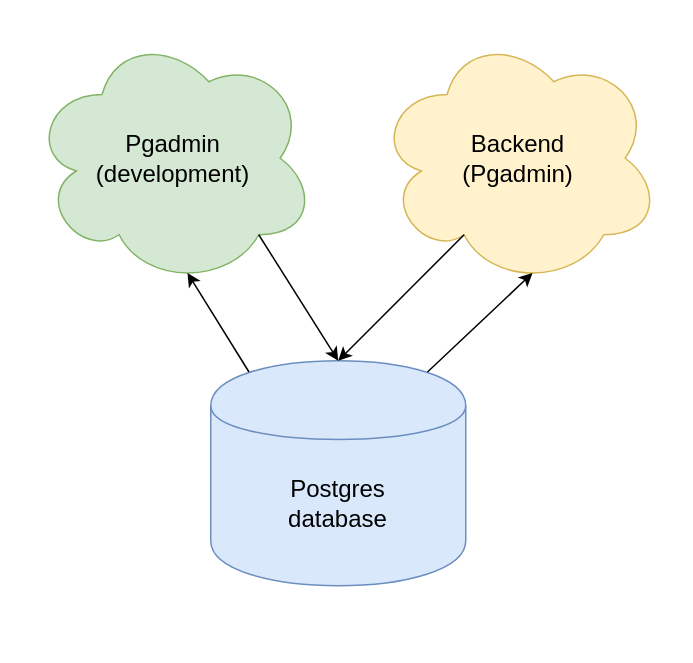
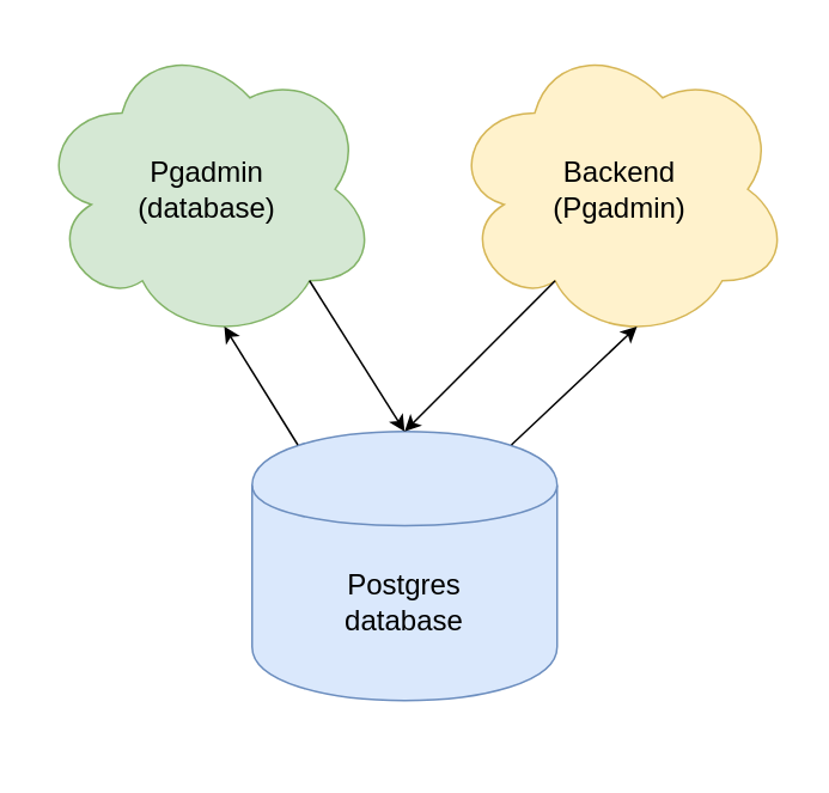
  <mxCell id="0" />
  <mxCell id="1" parent="0" />
  <mxCell id="2" value="" style="group" vertex="1" connectable="0" parent="1"><mxGeometry x="20" y="20" width="420" height="400" as="geometry" /></mxCell>
  <mxCell id="3" value="&lt;font style=&quot;font-size: 16px&quot;&gt;&lt;span&gt;Postgres&lt;/span&gt;&lt;br&gt;&lt;font style=&quot;font-size: 16px&quot;&gt;database&lt;/font&gt;&lt;br&gt;&lt;/font&gt;" style="shape=cylinder;whiteSpace=wrap;html=1;boundedLbl=1;backgroundOutline=1;fillColor=#dae8fc;strokeColor=#6c8ebf;" vertex="1" parent="2"><mxGeometry x="120" y="220" width="170" height="150" as="geometry" /></mxCell>
  <mxCell id="4" value="&lt;font style=&quot;font-size: 16px&quot;&gt;Backend&lt;br&gt;(Pgadmin)&lt;/font&gt;" style="shape=cloud;whiteSpace=wrap;html=1;fillColor=#fff2cc;strokeColor=#d6b656;" vertex="1" parent="2"><mxGeometry x="230" width="190" height="170" as="geometry" /></mxCell>
- <mxCell id="5" value="&lt;blockquote style=&quot;margin: 0 0 0 40px ; border: none ; padding: 0px&quot;&gt;&lt;/blockquote&gt;&lt;span style=&quot;font-size: 16px&quot;&gt;Pgadmin&lt;/span&gt;&lt;br&gt;&lt;font style=&quot;font-size: 16px&quot;&gt;(development)&lt;/font&gt;" style="shape=cloud;whiteSpace=wrap;html=1;fillColor=#d5e8d4;strokeColor=#82b366;" vertex="1" parent="2"><mxGeometry width="190" height="170" as="geometry" /></mxCell>
+ <mxCell id="5" value="&lt;blockquote style=&quot;margin: 0 0 0 40px ; border: none ; padding: 0px&quot;&gt;&lt;/blockquote&gt;&lt;span style=&quot;font-size: 16px&quot;&gt;Pgadmin&lt;/span&gt;&lt;br&gt;&lt;font style=&quot;font-size: 16px&quot;&gt;(database)&lt;/font&gt;" style="shape=cloud;whiteSpace=wrap;html=1;fillColor=#d5e8d4;strokeColor=#82b366;" vertex="1" parent="2"><mxGeometry width="190" height="170" as="geometry" /></mxCell>
  <mxCell id="6" value="" style="endArrow=classic;html=1;exitX=0.8;exitY=0.8;exitDx=0;exitDy=0;exitPerimeter=0;entryX=0.5;entryY=0;entryDx=0;entryDy=0;" edge="1" parent="2" source="5" target="3"><mxGeometry width="50" height="50" relative="1" as="geometry"><mxPoint x="20" y="360" as="sourcePoint" /><mxPoint x="70" y="310" as="targetPoint" /></mxGeometry></mxCell>
  <mxCell id="7" value="" style="endArrow=classic;html=1;entryX=0.55;entryY=0.95;entryDx=0;entryDy=0;entryPerimeter=0;exitX=0.85;exitY=0.05;exitDx=0;exitDy=0;exitPerimeter=0;" edge="1" parent="2" source="3" target="4"><mxGeometry width="50" height="50" relative="1" as="geometry"><mxPoint x="20" y="340" as="sourcePoint" /><mxPoint x="70" y="290" as="targetPoint" /></mxGeometry></mxCell>
  <mxCell id="8" value="" style="endArrow=classic;html=1;entryX=0.55;entryY=0.95;entryDx=0;entryDy=0;entryPerimeter=0;exitX=0.15;exitY=0.05;exitDx=0;exitDy=0;exitPerimeter=0;" edge="1" parent="2" source="3" target="5"><mxGeometry width="50" height="50" relative="1" as="geometry"><mxPoint x="90" y="240" as="sourcePoint" /><mxPoint x="50" y="420" as="targetPoint" /></mxGeometry></mxCell>
  <mxCell id="9" value="" style="endArrow=classic;html=1;entryX=0.5;entryY=0;entryDx=0;entryDy=0;exitX=0.31;exitY=0.8;exitDx=0;exitDy=0;exitPerimeter=0;" edge="1" parent="2" source="4" target="3"><mxGeometry width="50" height="50" relative="1" as="geometry"><mxPoint x="-10" y="550" as="sourcePoint" /><mxPoint x="40" y="500" as="targetPoint" /></mxGeometry></mxCell>
